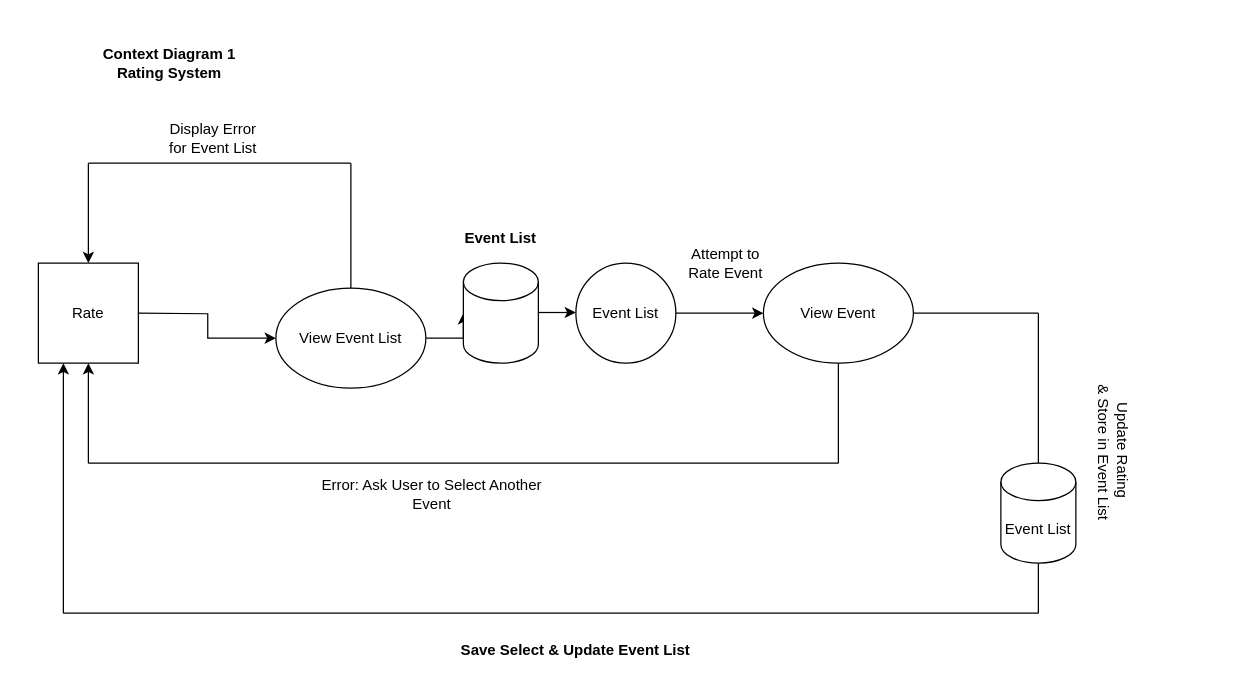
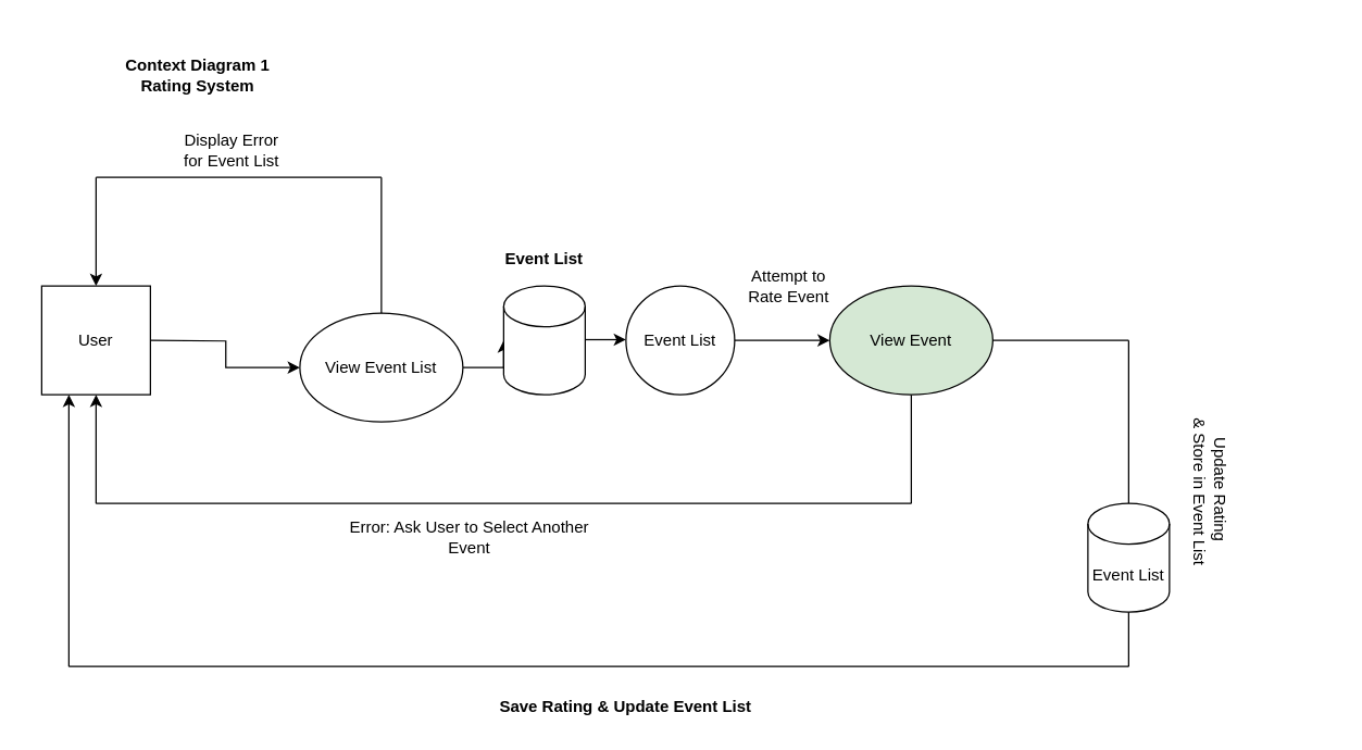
  <mxCell id="0" />
  <mxCell id="1" parent="0" />
- <mxCell id="2" value="&lt;b&gt;Context Diagram 1&lt;br&gt;Rating System&lt;br&gt;&lt;/b&gt;" style="text;html=1;strokeColor=none;fillColor=none;align=center;verticalAlign=middle;whiteSpace=wrap;rounded=0;" parent="1" vertex="1"><mxGeometry x="20" y="20" width="230" height="60" as="geometry" /></mxCell>
+ <mxCell id="2" value="&lt;b&gt;Context Diagram 1&lt;br&gt;Rating System&lt;br&gt;&lt;/b&gt;" style="text;html=1;strokeColor=none;fillColor=none;align=center;verticalAlign=middle;whiteSpace=wrap;rounded=0;" parent="1" vertex="1"><mxGeometry x="30" y="25" width="230" height="60" as="geometry" /></mxCell>
  <mxCell id="3" style="edgeStyle=orthogonalEdgeStyle;rounded=0;orthogonalLoop=1;jettySize=auto;html=1;exitX=1;exitY=0.5;exitDx=0;exitDy=0;entryX=0;entryY=0.5;entryDx=0;entryDy=0;" parent="1" target="6" edge="1"><mxGeometry relative="1" as="geometry"><mxPoint x="110" y="250" as="sourcePoint" /></mxGeometry></mxCell>
- <mxCell id="4" value="Rate" style="whiteSpace=wrap;html=1;aspect=fixed;" parent="1" vertex="1"><mxGeometry x="30" y="210" width="80" height="80" as="geometry" /></mxCell>
+ <mxCell id="4" value="User" style="whiteSpace=wrap;html=1;aspect=fixed;" parent="1" vertex="1"><mxGeometry x="30" y="210" width="80" height="80" as="geometry" /></mxCell>
  <mxCell id="5" style="edgeStyle=orthogonalEdgeStyle;rounded=0;orthogonalLoop=1;jettySize=auto;html=1;exitX=1;exitY=0.5;exitDx=0;exitDy=0;entryX=0;entryY=0.5;entryDx=0;entryDy=0;" parent="1" source="6" edge="1"><mxGeometry relative="1" as="geometry"><mxPoint x="370" y="250" as="targetPoint" /></mxGeometry></mxCell>
  <mxCell id="6" value="View Event List" style="ellipse;whiteSpace=wrap;html=1;" parent="1" vertex="1"><mxGeometry x="220" y="230" width="120" height="80" as="geometry" /></mxCell>
  <mxCell id="7" value="" style="endArrow=classic;html=1;entryX=0.5;entryY=0;entryDx=0;entryDy=0;" parent="1" edge="1"><mxGeometry width="50" height="50" relative="1" as="geometry"><mxPoint x="70" y="130" as="sourcePoint" /><mxPoint x="70" y="210" as="targetPoint" /></mxGeometry></mxCell>
  <mxCell id="8" value="" style="endArrow=none;html=1;" parent="1" edge="1"><mxGeometry width="50" height="50" relative="1" as="geometry"><mxPoint x="50" y="490" as="sourcePoint" /><mxPoint x="830" y="490" as="targetPoint" /></mxGeometry></mxCell>
  <mxCell id="9" value="" style="endArrow=classic;html=1;entryX=0.5;entryY=1;entryDx=0;entryDy=0;" parent="1" edge="1"><mxGeometry width="50" height="50" relative="1" as="geometry"><mxPoint x="70" y="370" as="sourcePoint" /><mxPoint x="70" y="290" as="targetPoint" /></mxGeometry></mxCell>
- <mxCell id="10" value="&lt;b&gt;Save Select &amp;amp; Update Event List&lt;/b&gt;" style="text;html=1;strokeColor=none;fillColor=none;align=center;verticalAlign=middle;whiteSpace=wrap;rounded=0;" parent="1" vertex="1"><mxGeometry x="350" y="510" width="220" height="20" as="geometry" /></mxCell>
+ <mxCell id="10" value="&lt;b&gt;Save Rating &amp;amp; Update Event List&lt;/b&gt;" style="text;html=1;strokeColor=none;fillColor=none;align=center;verticalAlign=middle;whiteSpace=wrap;rounded=0;" parent="1" vertex="1"><mxGeometry x="350" y="510" width="220" height="20" as="geometry" /></mxCell>
  <mxCell id="11" value="" style="endArrow=classic;html=1;exitX=1;exitY=0.5;exitDx=0;exitDy=0;entryX=0;entryY=0.5;entryDx=0;entryDy=0;" parent="1" edge="1"><mxGeometry width="50" height="50" relative="1" as="geometry"><mxPoint x="430" y="249.5" as="sourcePoint" /><mxPoint x="460" y="249.5" as="targetPoint" /><Array as="points" /></mxGeometry></mxCell>
  <mxCell id="12" value="Event List" style="ellipse;whiteSpace=wrap;html=1;aspect=fixed;" parent="1" vertex="1"><mxGeometry x="460" y="210" width="80" height="80" as="geometry" /></mxCell>
- <mxCell id="13" value="View Event" style="ellipse;whiteSpace=wrap;html=1;" parent="1" vertex="1"><mxGeometry x="610" y="210" width="120" height="80" as="geometry" /></mxCell>
+ <mxCell id="13" value="View Event" style="ellipse;whiteSpace=wrap;html=1;fillColor=#d5e8d4;" parent="1" vertex="1"><mxGeometry x="610" y="210" width="120" height="80" as="geometry" /></mxCell>
  <mxCell id="14" value="" style="endArrow=classic;html=1;entryX=0;entryY=0.5;entryDx=0;entryDy=0;exitX=1;exitY=0.5;exitDx=0;exitDy=0;" parent="1" source="12" target="13" edge="1"><mxGeometry width="50" height="50" relative="1" as="geometry"><mxPoint x="370" y="330" as="sourcePoint" /><mxPoint x="420" y="280" as="targetPoint" /></mxGeometry></mxCell>
  <mxCell id="15" value="" style="shape=cylinder3;whiteSpace=wrap;html=1;boundedLbl=1;backgroundOutline=1;size=15;" parent="1" vertex="1"><mxGeometry x="370" y="210" width="60" height="80" as="geometry" /></mxCell>
  <mxCell id="16" value="&lt;b&gt;Event List&lt;/b&gt;" style="text;html=1;strokeColor=none;fillColor=none;align=center;verticalAlign=middle;whiteSpace=wrap;rounded=0;" parent="1" vertex="1"><mxGeometry x="360" y="180" width="80" height="20" as="geometry" /></mxCell>
  <mxCell id="17" value="Attempt to Rate Event" style="text;html=1;strokeColor=none;fillColor=none;align=center;verticalAlign=middle;whiteSpace=wrap;rounded=0;" parent="1" vertex="1"><mxGeometry x="540" y="200" width="80" height="20" as="geometry" /></mxCell>
  <mxCell id="18" style="edgeStyle=orthogonalEdgeStyle;rounded=0;orthogonalLoop=1;jettySize=auto;html=1;exitX=0.5;exitY=1;exitDx=0;exitDy=0;" parent="1" source="4" target="4" edge="1"><mxGeometry relative="1" as="geometry" /></mxCell>
  <mxCell id="19" value="" style="endArrow=none;html=1;" parent="1" edge="1"><mxGeometry width="50" height="50" relative="1" as="geometry"><mxPoint x="830" y="370" as="sourcePoint" /><mxPoint x="830" y="250" as="targetPoint" /></mxGeometry></mxCell>
  <mxCell id="20" value="Event List" style="shape=cylinder3;whiteSpace=wrap;html=1;boundedLbl=1;backgroundOutline=1;size=15;" parent="1" vertex="1"><mxGeometry x="800" y="370" width="60" height="80" as="geometry" /></mxCell>
  <mxCell id="21" value="" style="endArrow=none;html=1;" parent="1" edge="1"><mxGeometry width="50" height="50" relative="1" as="geometry"><mxPoint x="70" y="130" as="sourcePoint" /><mxPoint x="280" y="130" as="targetPoint" /></mxGeometry></mxCell>
  <mxCell id="22" value="" style="endArrow=none;html=1;" parent="1" source="6" edge="1"><mxGeometry width="50" height="50" relative="1" as="geometry"><mxPoint x="420" y="310" as="sourcePoint" /><mxPoint x="280" y="130" as="targetPoint" /></mxGeometry></mxCell>
  <mxCell id="23" value="" style="endArrow=none;html=1;" parent="1" edge="1"><mxGeometry width="50" height="50" relative="1" as="geometry"><mxPoint x="70" y="370" as="sourcePoint" /><mxPoint x="670" y="370" as="targetPoint" /></mxGeometry></mxCell>
  <mxCell id="24" value="" style="endArrow=none;html=1;entryX=0.5;entryY=1;entryDx=0;entryDy=0;" parent="1" target="13" edge="1"><mxGeometry width="50" height="50" relative="1" as="geometry"><mxPoint x="670" y="370" as="sourcePoint" /><mxPoint x="470" y="260" as="targetPoint" /></mxGeometry></mxCell>
  <mxCell id="25" value="" style="endArrow=classic;html=1;entryX=0.25;entryY=1;entryDx=0;entryDy=0;" parent="1" target="4" edge="1"><mxGeometry width="50" height="50" relative="1" as="geometry"><mxPoint x="50" y="490" as="sourcePoint" /><mxPoint x="470" y="260" as="targetPoint" /></mxGeometry></mxCell>
  <mxCell id="26" value="" style="endArrow=none;html=1;entryX=0.5;entryY=1;entryDx=0;entryDy=0;entryPerimeter=0;" parent="1" target="20" edge="1"><mxGeometry width="50" height="50" relative="1" as="geometry"><mxPoint x="830" y="490" as="sourcePoint" /><mxPoint x="470" y="260" as="targetPoint" /></mxGeometry></mxCell>
  <mxCell id="27" value="Update Rating&lt;br&gt;&amp;nbsp;&amp;amp; Store in Event List" style="text;html=1;strokeColor=none;fillColor=none;align=center;verticalAlign=middle;whiteSpace=wrap;rounded=0;rotation=90;" parent="1" vertex="1"><mxGeometry x="800" y="350" width="180" height="20" as="geometry" /></mxCell>
  <mxCell id="28" value="Display Error for Event List" style="text;html=1;strokeColor=none;fillColor=none;align=center;verticalAlign=middle;whiteSpace=wrap;rounded=0;" parent="1" vertex="1"><mxGeometry x="130" y="100" width="80" height="20" as="geometry" /></mxCell>
  <mxCell id="29" value="Error: Ask User to Select Another Event" style="text;html=1;strokeColor=none;fillColor=none;align=center;verticalAlign=middle;whiteSpace=wrap;rounded=0;" parent="1" vertex="1"><mxGeometry x="240" y="385" width="210" height="20" as="geometry" /></mxCell>
  <mxCell id="30" value="" style="endArrow=none;html=1;entryX=1;entryY=0.5;entryDx=0;entryDy=0;" edge="1" parent="1" target="13"><mxGeometry width="50" height="50" relative="1" as="geometry"><mxPoint x="830" y="250" as="sourcePoint" /><mxPoint x="840" y="260" as="targetPoint" /></mxGeometry></mxCell>
